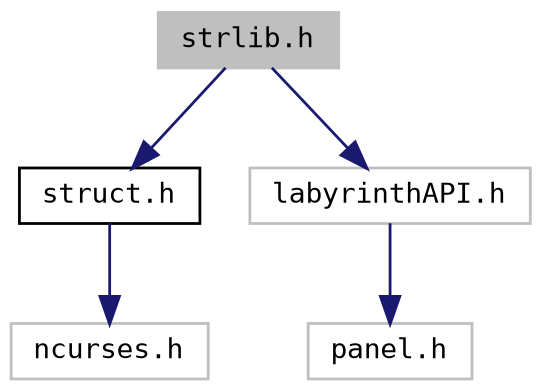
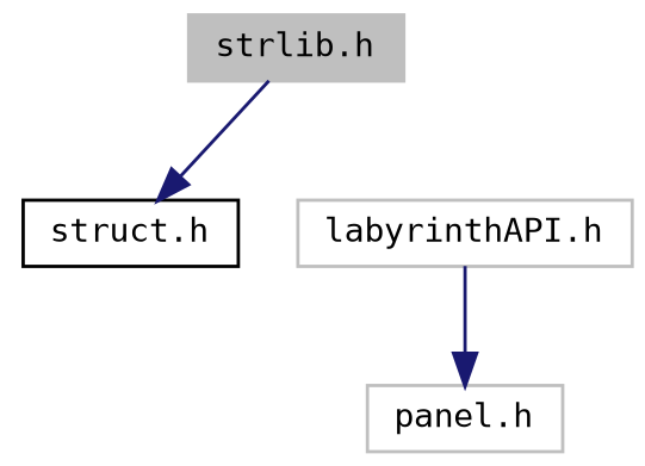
  digraph {
    fontname="DejaVu Sans Mono"
    node [color=grey75 fillcolor=white fontname="DejaVu Sans Mono" fontsize=10 shape=record style=filled]
    edge [color=midnightblue fontname="DejaVu Sans Mono" fontsize=10 labelfontname=Helvetica labelfontsize=10 style=solid]
    n1 [fillcolor=grey75 fontcolor=black height=0.2 label="strlib.h" width=0.4]
    n2 [color=black height=0.2 label="struct.h" width=0.4]
    n3 [height=0.2 label="labyrinthAPI.h" width=0.4]
-   n4 [height=0.2 label="ncurses.h" width=0.4]
    n5 [height=0.2 label="panel.h" width=0.4]
    n1 -> n2
-   n1 -> n3
-   n2 -> n4
    n3 -> n5
  }
